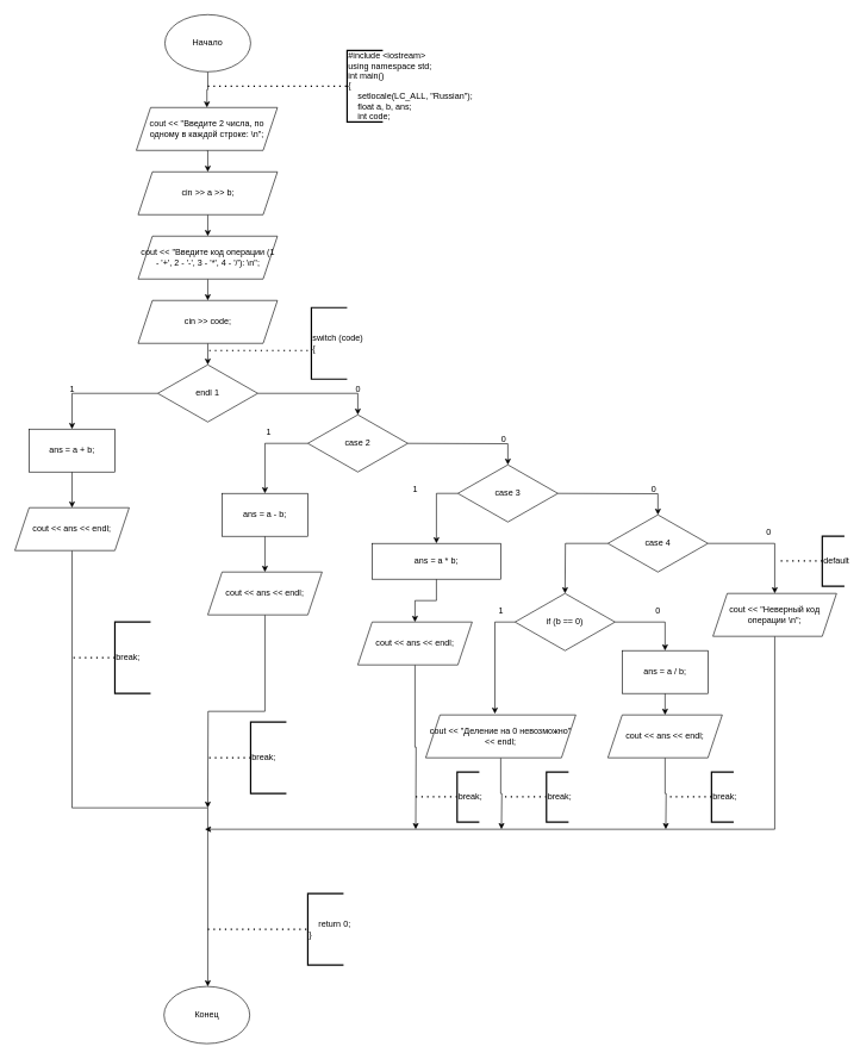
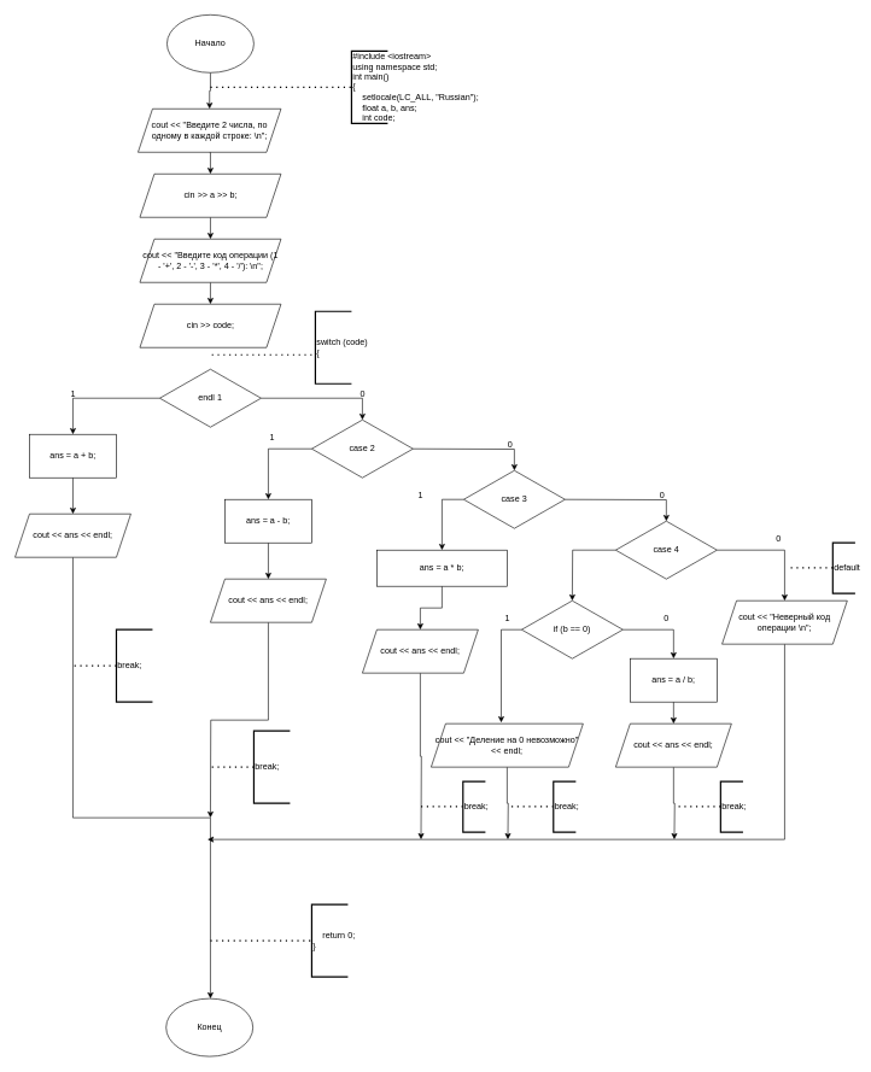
  <mxCell id="0" />
  <mxCell id="1" parent="0" />
  <mxCell id="2" style="edgeStyle=orthogonalEdgeStyle;rounded=0;orthogonalLoop=1;jettySize=auto;html=1;exitX=0.5;exitY=1;exitDx=0;exitDy=0;" edge="1" parent="1" source="3" target="8"><mxGeometry relative="1" as="geometry" /></mxCell>
  <mxCell id="3" value="Начало" style="ellipse;whiteSpace=wrap;html=1;" vertex="1" parent="1"><mxGeometry x="230" y="20" width="120" height="80" as="geometry" /></mxCell>
  <mxCell id="4" value="Конец" style="ellipse;whiteSpace=wrap;html=1;" vertex="1" parent="1"><mxGeometry x="228.75" y="1380" width="120" height="80" as="geometry" /></mxCell>
  <mxCell id="5" value="" style="endArrow=none;dashed=1;html=1;dashPattern=1 3;strokeWidth=2;rounded=0;" edge="1" parent="1" target="6"><mxGeometry width="50" height="50" relative="1" as="geometry"><mxPoint y="120" as="sourcePoint" x="290" /><mxPoint y="120" as="targetPoint" x="290" /></mxGeometry></mxCell>
  <mxCell id="6" value="&lt;div&gt;#include &amp;lt;iostream&amp;gt;&lt;/div&gt;&lt;div&gt;using namespace std;&lt;/div&gt;&lt;div&gt;int main()&lt;/div&gt;&lt;div&gt;{&lt;/div&gt;&lt;div&gt;&amp;nbsp; &amp;nbsp; setlocale(LC_ALL, &quot;Russian&quot;);&lt;/div&gt;&lt;div&gt;&amp;nbsp; &amp;nbsp; float a, b, ans;&lt;/div&gt;&lt;div&gt;&amp;nbsp; &amp;nbsp; int code;&lt;/div&gt;" style="strokeWidth=2;html=1;shape=mxgraph.flowchart.annotation_1;align=left;pointerEvents=1;" vertex="1" parent="1"><mxGeometry x="485" y="70" width="50" height="100" as="geometry" /></mxCell>
  <mxCell id="7" style="edgeStyle=orthogonalEdgeStyle;rounded=0;orthogonalLoop=1;jettySize=auto;html=1;exitX=0.5;exitY=1;exitDx=0;exitDy=0;entryX=0.5;entryY=0;entryDx=0;entryDy=0;" edge="1" parent="1" source="8"><mxGeometry relative="1" as="geometry"><mxPoint x="290" y="240" as="targetPoint" /></mxGeometry></mxCell>
  <mxCell id="8" value="cout &amp;lt;&amp;lt; &quot;Введите 2 числа, по одному в каждой строке: \n&quot;;" style="shape=parallelogram;perimeter=parallelogramPerimeter;whiteSpace=wrap;html=1;fixedSize=1;" vertex="1" parent="1"><mxGeometry x="190" y="150" width="197.5" height="60" as="geometry" /></mxCell>
  <mxCell id="9" style="edgeStyle=orthogonalEdgeStyle;rounded=0;orthogonalLoop=1;jettySize=auto;html=1;exitX=0.5;exitY=1;exitDx=0;exitDy=0;entryX=0.5;entryY=0;entryDx=0;entryDy=0;" edge="1" parent="1" source="10"><mxGeometry relative="1" as="geometry"><mxPoint x="290" y="330" as="targetPoint" /></mxGeometry></mxCell>
  <mxCell id="10" value="cin &amp;gt;&amp;gt; a &amp;gt;&amp;gt; b;" style="shape=parallelogram;perimeter=parallelogramPerimeter;whiteSpace=wrap;html=1;fixedSize=1;" vertex="1" parent="1"><mxGeometry x="192.5" y="240" width="195" height="60" as="geometry" /></mxCell>
  <mxCell id="11" style="edgeStyle=orthogonalEdgeStyle;rounded=0;orthogonalLoop=1;jettySize=auto;html=1;exitX=0.5;exitY=1;exitDx=0;exitDy=0;entryX=0.5;entryY=0;entryDx=0;entryDy=0;" edge="1" parent="1" source="12" target="14"><mxGeometry relative="1" as="geometry" /></mxCell>
  <mxCell id="12" value="cout &amp;lt;&amp;lt; &quot;Введите код операции (1 - '+', 2 - '-', 3 - '*', 4 - '/'): \n&quot;;" style="shape=parallelogram;perimeter=parallelogramPerimeter;whiteSpace=wrap;html=1;fixedSize=1;" vertex="1" parent="1"><mxGeometry x="192.5" y="330" width="195" height="60" as="geometry" /></mxCell>
- <mxCell id="13" style="edgeStyle=orthogonalEdgeStyle;rounded=0;orthogonalLoop=1;jettySize=auto;html=1;exitX=0.5;exitY=1;exitDx=0;exitDy=0;entryX=0.5;entryY=0;entryDx=0;entryDy=0;" edge="1" parent="1" source="14" target="17"><mxGeometry relative="1" as="geometry" /></mxCell>
  <mxCell id="14" value="cin &amp;gt;&amp;gt; code;" style="shape=parallelogram;perimeter=parallelogramPerimeter;whiteSpace=wrap;html=1;fixedSize=1;" vertex="1" parent="1"><mxGeometry x="192.5" y="420" width="195" height="60" as="geometry" /></mxCell>
  <mxCell id="15" style="edgeStyle=orthogonalEdgeStyle;rounded=0;orthogonalLoop=1;jettySize=auto;html=1;exitX=0;exitY=0.5;exitDx=0;exitDy=0;entryX=0.5;entryY=0;entryDx=0;entryDy=0;" edge="1" parent="1" source="17" target="19"><mxGeometry relative="1" as="geometry" /></mxCell>
  <mxCell id="16" style="edgeStyle=orthogonalEdgeStyle;rounded=0;orthogonalLoop=1;jettySize=auto;html=1;exitX=1;exitY=0.5;exitDx=0;exitDy=0;entryX=0.5;entryY=0;entryDx=0;entryDy=0;" edge="1" parent="1" source="17" target="24"><mxGeometry relative="1" as="geometry" /></mxCell>
  <mxCell id="17" value="endl 1" style="rhombus;whiteSpace=wrap;html=1;" vertex="1" parent="1"><mxGeometry x="220" y="510" width="140" height="80" as="geometry" /></mxCell>
  <mxCell id="18" style="edgeStyle=orthogonalEdgeStyle;rounded=0;orthogonalLoop=1;jettySize=auto;html=1;exitX=0.5;exitY=1;exitDx=0;exitDy=0;entryX=0.5;entryY=0;entryDx=0;entryDy=0;" edge="1" parent="1" source="19" target="21"><mxGeometry relative="1" as="geometry" /></mxCell>
  <mxCell id="19" value="ans = a + b;" style="rounded=0;whiteSpace=wrap;html=1;" vertex="1" parent="1"><mxGeometry x="40" y="600" width="120" height="60" as="geometry" /></mxCell>
  <mxCell id="20" style="edgeStyle=orthogonalEdgeStyle;rounded=0;orthogonalLoop=1;jettySize=auto;html=1;exitX=0.5;exitY=1;exitDx=0;exitDy=0;" edge="1" parent="1" source="21" target="4"><mxGeometry relative="1" as="geometry"><Array as="points"><mxPoint x="100" y="1130" /><mxPoint y="1130" x="290" /></Array></mxGeometry></mxCell>
  <mxCell id="21" value="cout &amp;lt;&amp;lt; ans &amp;lt;&amp;lt; endl;" style="shape=parallelogram;perimeter=parallelogramPerimeter;whiteSpace=wrap;html=1;fixedSize=1;" vertex="1" parent="1"><mxGeometry x="20" y="710" width="160" height="60" as="geometry" /></mxCell>
  <mxCell id="22" value="1" style="text;html=1;align=center;verticalAlign=middle;resizable=0;points=[];autosize=1;strokeColor=none;fillColor=none;" vertex="1" parent="1"><mxGeometry x="85" y="530" width="30" height="30" as="geometry" /></mxCell>
  <mxCell id="23" style="edgeStyle=orthogonalEdgeStyle;rounded=0;orthogonalLoop=1;jettySize=auto;html=1;exitX=0;exitY=0.5;exitDx=0;exitDy=0;entryX=0.5;entryY=0;entryDx=0;entryDy=0;" edge="1" parent="1" source="24" target="26"><mxGeometry relative="1" as="geometry" /></mxCell>
  <mxCell id="24" value="case 2" style="rhombus;whiteSpace=wrap;html=1;" vertex="1" parent="1"><mxGeometry x="430" y="580" width="140" height="80" as="geometry" /></mxCell>
  <mxCell id="25" style="edgeStyle=orthogonalEdgeStyle;rounded=0;orthogonalLoop=1;jettySize=auto;html=1;exitX=0.5;exitY=1;exitDx=0;exitDy=0;entryX=0.5;entryY=0;entryDx=0;entryDy=0;" edge="1" parent="1" source="26" target="28"><mxGeometry relative="1" as="geometry" /></mxCell>
  <mxCell id="26" value="ans = a - b;" style="rounded=0;whiteSpace=wrap;html=1;" vertex="1" parent="1"><mxGeometry x="310" y="690" width="120" height="60" as="geometry" /></mxCell>
  <mxCell id="27" style="edgeStyle=orthogonalEdgeStyle;rounded=0;orthogonalLoop=1;jettySize=auto;html=1;exitX=0.5;exitY=1;exitDx=0;exitDy=0;" edge="1" parent="1" source="28"><mxGeometry relative="1" as="geometry"><mxPoint y="1130" as="targetPoint" x="290" /></mxGeometry></mxCell>
  <mxCell id="28" value="cout &amp;lt;&amp;lt; ans &amp;lt;&amp;lt; endl;" style="shape=parallelogram;perimeter=parallelogramPerimeter;whiteSpace=wrap;html=1;fixedSize=1;" vertex="1" parent="1"><mxGeometry y="800" width="160" height="60" as="geometry" x="290" /></mxCell>
  <mxCell id="29" style="edgeStyle=orthogonalEdgeStyle;rounded=0;orthogonalLoop=1;jettySize=auto;html=1;exitX=1;exitY=0.5;exitDx=0;exitDy=0;entryX=0.5;entryY=0;entryDx=0;entryDy=0;" edge="1" parent="1" target="31"><mxGeometry relative="1" as="geometry"><mxPoint x="570" y="620" as="sourcePoint" /></mxGeometry></mxCell>
  <mxCell id="30" style="edgeStyle=orthogonalEdgeStyle;rounded=0;orthogonalLoop=1;jettySize=auto;html=1;exitX=0;exitY=0.5;exitDx=0;exitDy=0;entryX=0.5;entryY=0;entryDx=0;entryDy=0;" edge="1" parent="1" source="31" target="33"><mxGeometry relative="1" as="geometry" /></mxCell>
  <mxCell id="31" value="case 3" style="rhombus;whiteSpace=wrap;html=1;" vertex="1" parent="1"><mxGeometry x="640" y="650" width="140" height="80" as="geometry" /></mxCell>
  <mxCell id="32" style="edgeStyle=orthogonalEdgeStyle;rounded=0;orthogonalLoop=1;jettySize=auto;html=1;exitX=0.5;exitY=1;exitDx=0;exitDy=0;entryX=0.5;entryY=0;entryDx=0;entryDy=0;" edge="1" parent="1" source="33" target="35"><mxGeometry relative="1" as="geometry" /></mxCell>
  <mxCell id="33" value="ans = a * b;" style="rounded=0;whiteSpace=wrap;html=1;" vertex="1" parent="1"><mxGeometry x="520" y="760" width="180" height="50" as="geometry" /></mxCell>
  <mxCell id="34" style="edgeStyle=orthogonalEdgeStyle;rounded=0;orthogonalLoop=1;jettySize=auto;html=1;exitX=0.5;exitY=1;exitDx=0;exitDy=0;" edge="1" parent="1" source="35"><mxGeometry relative="1" as="geometry"><mxPoint x="581" y="1160" as="targetPoint" /></mxGeometry></mxCell>
  <mxCell id="35" value="cout &amp;lt;&amp;lt; ans &amp;lt;&amp;lt; endl;" style="shape=parallelogram;perimeter=parallelogramPerimeter;whiteSpace=wrap;html=1;fixedSize=1;" vertex="1" parent="1"><mxGeometry x="500" y="870" width="160" height="60" as="geometry" /></mxCell>
  <mxCell id="36" value="0" style="text;html=1;align=center;verticalAlign=middle;resizable=0;points=[];autosize=1;strokeColor=none;fillColor=none;" vertex="1" parent="1"><mxGeometry x="485" y="530" width="30" height="30" as="geometry" /></mxCell>
  <mxCell id="37" value="1" style="text;html=1;align=center;verticalAlign=middle;resizable=0;points=[];autosize=1;strokeColor=none;fillColor=none;" vertex="1" parent="1"><mxGeometry x="360" y="590" width="30" height="30" as="geometry" /></mxCell>
  <mxCell id="38" value="1" style="text;html=1;align=center;verticalAlign=middle;resizable=0;points=[];autosize=1;strokeColor=none;fillColor=none;" vertex="1" parent="1"><mxGeometry x="565" y="670" width="30" height="30" as="geometry" /></mxCell>
  <mxCell id="39" value="0" style="text;html=1;align=center;verticalAlign=middle;resizable=0;points=[];autosize=1;strokeColor=none;fillColor=none;" vertex="1" parent="1"><mxGeometry x="689" y="600" width="30" height="30" as="geometry" /></mxCell>
  <mxCell id="40" style="edgeStyle=orthogonalEdgeStyle;rounded=0;orthogonalLoop=1;jettySize=auto;html=1;exitX=1;exitY=0.5;exitDx=0;exitDy=0;entryX=0.5;entryY=0;entryDx=0;entryDy=0;" edge="1" parent="1" target="43"><mxGeometry relative="1" as="geometry"><mxPoint x="780" y="690" as="sourcePoint" /></mxGeometry></mxCell>
  <mxCell id="41" style="edgeStyle=orthogonalEdgeStyle;rounded=0;orthogonalLoop=1;jettySize=auto;html=1;exitX=0;exitY=0.5;exitDx=0;exitDy=0;entryX=0.5;entryY=0;entryDx=0;entryDy=0;" edge="1" parent="1" source="43"><mxGeometry relative="1" as="geometry"><mxPoint x="790" y="830" as="targetPoint" /></mxGeometry></mxCell>
  <mxCell id="42" style="edgeStyle=orthogonalEdgeStyle;rounded=0;orthogonalLoop=1;jettySize=auto;html=1;exitX=1;exitY=0.5;exitDx=0;exitDy=0;entryX=0.5;entryY=0;entryDx=0;entryDy=0;" edge="1" parent="1" source="43" target="55"><mxGeometry relative="1" as="geometry" /></mxCell>
  <mxCell id="43" value="case 4" style="rhombus;whiteSpace=wrap;html=1;" vertex="1" parent="1"><mxGeometry x="850" y="720" width="140" height="80" as="geometry" /></mxCell>
  <mxCell id="44" value="0" style="text;html=1;align=center;verticalAlign=middle;resizable=0;points=[];autosize=1;strokeColor=none;fillColor=none;" vertex="1" parent="1"><mxGeometry x="899" y="670" width="30" height="30" as="geometry" /></mxCell>
  <mxCell id="45" style="edgeStyle=orthogonalEdgeStyle;rounded=0;orthogonalLoop=1;jettySize=auto;html=1;exitX=1;exitY=0.5;exitDx=0;exitDy=0;entryX=0.5;entryY=0;entryDx=0;entryDy=0;" edge="1" parent="1" source="46" target="51"><mxGeometry relative="1" as="geometry" /></mxCell>
  <mxCell id="46" value="if (b == 0)" style="rhombus;whiteSpace=wrap;html=1;" vertex="1" parent="1"><mxGeometry x="720" y="830" width="140" height="80" as="geometry" /></mxCell>
  <mxCell id="47" style="edgeStyle=orthogonalEdgeStyle;rounded=0;orthogonalLoop=1;jettySize=auto;html=1;exitX=0.5;exitY=1;exitDx=0;exitDy=0;" edge="1" parent="1" source="48"><mxGeometry relative="1" as="geometry"><mxPoint x="701" y="1160" as="targetPoint" /></mxGeometry></mxCell>
  <mxCell id="48" value="cout &amp;lt;&amp;lt; &quot;Деление на 0 невозможно&quot; &amp;lt;&amp;lt; endl;" style="shape=parallelogram;perimeter=parallelogramPerimeter;whiteSpace=wrap;html=1;fixedSize=1;" vertex="1" parent="1"><mxGeometry x="595" y="1000" width="210" height="60" as="geometry" /></mxCell>
  <mxCell id="49" style="edgeStyle=orthogonalEdgeStyle;rounded=0;orthogonalLoop=1;jettySize=auto;html=1;exitX=0;exitY=0.5;exitDx=0;exitDy=0;entryX=0.461;entryY=-0.026;entryDx=0;entryDy=0;entryPerimeter=0;" edge="1" parent="1" source="46" target="48"><mxGeometry relative="1" as="geometry" /></mxCell>
  <mxCell id="50" style="edgeStyle=orthogonalEdgeStyle;rounded=0;orthogonalLoop=1;jettySize=auto;html=1;exitX=0.5;exitY=1;exitDx=0;exitDy=0;entryX=0.5;entryY=0;entryDx=0;entryDy=0;" edge="1" parent="1" source="51" target="53"><mxGeometry relative="1" as="geometry" /></mxCell>
  <mxCell id="51" value="ans = a / b;" style="rounded=0;whiteSpace=wrap;html=1;" vertex="1" parent="1"><mxGeometry x="870" y="910" width="120" height="60" as="geometry" /></mxCell>
  <mxCell id="52" style="edgeStyle=orthogonalEdgeStyle;rounded=0;orthogonalLoop=1;jettySize=auto;html=1;exitX=0.5;exitY=1;exitDx=0;exitDy=0;" edge="1" parent="1" source="53"><mxGeometry relative="1" as="geometry"><mxPoint x="931" y="1160" as="targetPoint" /></mxGeometry></mxCell>
  <mxCell id="53" value="cout &amp;lt;&amp;lt; ans &amp;lt;&amp;lt; endl;" style="shape=parallelogram;perimeter=parallelogramPerimeter;whiteSpace=wrap;html=1;fixedSize=1;" vertex="1" parent="1"><mxGeometry x="850" y="1000" width="160" height="60" as="geometry" /></mxCell>
  <mxCell id="54" style="edgeStyle=orthogonalEdgeStyle;rounded=0;orthogonalLoop=1;jettySize=auto;html=1;exitX=0.5;exitY=1;exitDx=0;exitDy=0;" edge="1" parent="1" source="55"><mxGeometry relative="1" as="geometry"><mxPoint x="286" y="1160" as="targetPoint" /><Array as="points"><mxPoint x="1084" y="1160" /></Array></mxGeometry></mxCell>
  <mxCell id="55" value="cout &amp;lt;&amp;lt; &quot;Неверный код операции \n&quot;;" style="shape=parallelogram;perimeter=parallelogramPerimeter;whiteSpace=wrap;html=1;fixedSize=1;" vertex="1" parent="1"><mxGeometry x="997" y="830" width="173" height="60" as="geometry" /></mxCell>
  <mxCell id="56" value="0" style="text;html=1;align=center;verticalAlign=middle;resizable=0;points=[];autosize=1;strokeColor=none;fillColor=none;" vertex="1" parent="1"><mxGeometry x="1060" y="730" width="30" height="30" as="geometry" /></mxCell>
  <mxCell id="57" value="0" style="text;html=1;align=center;verticalAlign=middle;resizable=0;points=[];autosize=1;strokeColor=none;fillColor=none;" vertex="1" parent="1"><mxGeometry x="905" y="840" width="30" height="30" as="geometry" /></mxCell>
  <mxCell id="58" value="1" style="text;html=1;align=center;verticalAlign=middle;resizable=0;points=[];autosize=1;strokeColor=none;fillColor=none;" vertex="1" parent="1"><mxGeometry x="685" y="840" width="30" height="30" as="geometry" /></mxCell>
  <mxCell id="59" value="" style="endArrow=none;dashed=1;html=1;dashPattern=1 3;strokeWidth=2;rounded=0;" edge="1" parent="1" target="60"><mxGeometry width="50" height="50" relative="1" as="geometry"><mxPoint y="1300" as="sourcePoint" x="290" /><mxPoint y="1300" as="targetPoint" x="290" /></mxGeometry></mxCell>
  <mxCell id="60" value="&lt;div&gt;&amp;nbsp; &amp;nbsp; return 0;&lt;/div&gt;&lt;div&gt;}&lt;/div&gt;" style="strokeWidth=2;html=1;shape=mxgraph.flowchart.annotation_1;align=left;pointerEvents=1;" vertex="1" parent="1"><mxGeometry x="430" y="1250" width="50" height="100" as="geometry" /></mxCell>
  <mxCell id="61" value="" style="endArrow=none;dashed=1;html=1;dashPattern=1 3;strokeWidth=2;rounded=0;" edge="1" parent="1"><mxGeometry width="50" height="50" relative="1" as="geometry"><mxPoint x="430" y="490" as="sourcePoint" /><mxPoint y="490" as="targetPoint" x="290" /></mxGeometry></mxCell>
  <mxCell id="62" value="&lt;div&gt;switch (code)&lt;/div&gt;&lt;div&gt;{&lt;/div&gt;" style="strokeWidth=2;html=1;shape=mxgraph.flowchart.annotation_1;align=left;pointerEvents=1;" vertex="1" parent="1"><mxGeometry x="435" y="430" width="50" height="100" as="geometry" /></mxCell>
  <mxCell id="63" value="" style="endArrow=none;dashed=1;html=1;dashPattern=1 3;strokeWidth=2;rounded=0;" edge="1" parent="1"><mxGeometry width="50" height="50" relative="1" as="geometry"><mxPoint x="160" y="920" as="sourcePoint" /><mxPoint x="100" y="920" as="targetPoint" /></mxGeometry></mxCell>
  <mxCell id="64" value="break;" style="strokeWidth=2;html=1;shape=mxgraph.flowchart.annotation_1;align=left;pointerEvents=1;" vertex="1" parent="1"><mxGeometry x="160" y="870" width="50" height="100" as="geometry" /></mxCell>
  <mxCell id="65" value="" style="endArrow=none;dashed=1;html=1;dashPattern=1 3;strokeWidth=2;rounded=0;" edge="1" parent="1"><mxGeometry width="50" height="50" relative="1" as="geometry"><mxPoint x="350" y="1060" as="sourcePoint" /><mxPoint y="1060" as="targetPoint" x="290" /></mxGeometry></mxCell>
  <mxCell id="66" value="break;" style="strokeWidth=2;html=1;shape=mxgraph.flowchart.annotation_1;align=left;pointerEvents=1;" vertex="1" parent="1"><mxGeometry x="350" y="1010" width="50" height="100" as="geometry" /></mxCell>
  <mxCell id="67" value="" style="endArrow=none;dashed=1;html=1;dashPattern=1 3;strokeWidth=2;rounded=0;" edge="1" parent="1"><mxGeometry width="50" height="50" relative="1" as="geometry"><mxPoint x="639" y="1114.5" as="sourcePoint" /><mxPoint x="579" y="1114.5" as="targetPoint" /></mxGeometry></mxCell>
  <mxCell id="68" value="break;" style="strokeWidth=2;html=1;shape=mxgraph.flowchart.annotation_1;align=left;pointerEvents=1;" vertex="1" parent="1"><mxGeometry x="639" y="1080" width="31" height="70" as="geometry" /></mxCell>
  <mxCell id="69" value="" style="endArrow=none;dashed=1;html=1;dashPattern=1 3;strokeWidth=2;rounded=0;" edge="1" parent="1"><mxGeometry width="50" height="50" relative="1" as="geometry"><mxPoint x="764" y="1114.5" as="sourcePoint" /><mxPoint x="704" y="1114.5" as="targetPoint" /></mxGeometry></mxCell>
  <mxCell id="70" value="break;" style="strokeWidth=2;html=1;shape=mxgraph.flowchart.annotation_1;align=left;pointerEvents=1;" vertex="1" parent="1"><mxGeometry x="764" y="1080" width="31" height="70" as="geometry" /></mxCell>
  <mxCell id="71" value="" style="endArrow=none;dashed=1;html=1;dashPattern=1 3;strokeWidth=2;rounded=0;" edge="1" parent="1"><mxGeometry width="50" height="50" relative="1" as="geometry"><mxPoint x="995" y="1114.5" as="sourcePoint" /><mxPoint x="935" y="1114.5" as="targetPoint" /></mxGeometry></mxCell>
  <mxCell id="72" value="break;" style="strokeWidth=2;html=1;shape=mxgraph.flowchart.annotation_1;align=left;pointerEvents=1;" vertex="1" parent="1"><mxGeometry x="995" y="1080" width="31" height="70" as="geometry" /></mxCell>
  <mxCell id="73" value="" style="endArrow=none;dashed=1;html=1;dashPattern=1 3;strokeWidth=2;rounded=0;" edge="1" parent="1"><mxGeometry width="50" height="50" relative="1" as="geometry"><mxPoint x="1150" y="784.5" as="sourcePoint" /><mxPoint x="1090" y="784.5" as="targetPoint" /></mxGeometry></mxCell>
  <mxCell id="74" value="default" style="strokeWidth=2;html=1;shape=mxgraph.flowchart.annotation_1;align=left;pointerEvents=1;" vertex="1" parent="1"><mxGeometry x="1150" y="750" width="31" height="70" as="geometry" /></mxCell>
